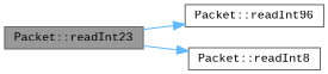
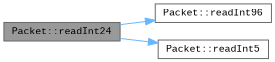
  digraph {
    fontname="Liberation Mono"
    rankdir=LR
    node [color=grey40 fillcolor=white fontname="Liberation Mono" fontsize=10 shape=box style=filled]
    edge [color=steelblue1 fontname="Liberation Mono" fontsize=10 labelfontname=Helvetica labelfontsize=10 style=solid]
-   n1 [color=gray40 fillcolor=grey60 fontcolor=black height=0.2 label="Packet::readInt23" width=0.4]
+   n1 [color=gray40 fillcolor=grey60 fontcolor=black height=0.2 label="Packet::readInt24" width=0.4]
    n2 [height=0.2 label="Packet::readInt96" width=0.4]
-   n3 [height=0.2 label="Packet::readInt8" width=0.4]
+   n3 [height=0.2 label="Packet::readInt5" width=0.4]
    n1 -> n2
    n1 -> n3
  }
